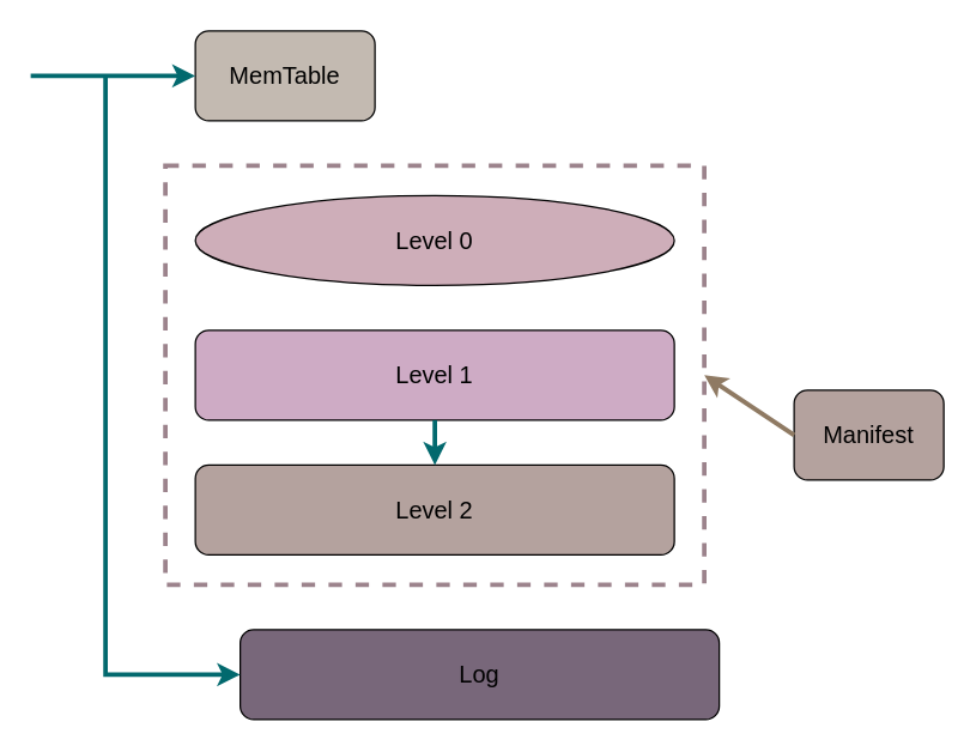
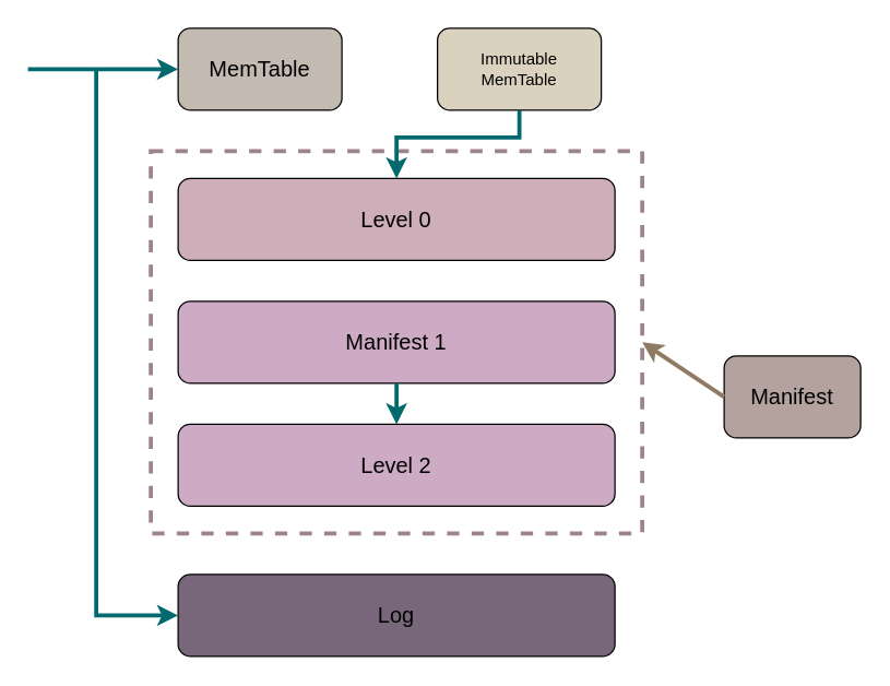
  <mxCell id="0" />
  <mxCell id="1" parent="0" />
  <mxCell id="2" value="" style="rounded=0;whiteSpace=wrap;html=1;fontSize=16;fillColor=none;strokeWidth=3;dashed=1;strokeColor=#9C838C;" vertex="1" parent="1"><mxGeometry x="110" y="110" width="360" height="280" as="geometry" /></mxCell>
  <mxCell id="3" value="&lt;font style=&quot;font-size: 16px;&quot;&gt;MemTable&lt;/font&gt;" style="rounded=1;whiteSpace=wrap;html=1;fillColor=#C3BAB1;" vertex="1" parent="1"><mxGeometry x="130" y="20" width="120" height="60" as="geometry" /></mxCell>
- <mxCell id="5" value="Level 0" style="ellipse;whiteSpace=wrap;html=1;fontSize=16;fillColor=#CEAEB9;" vertex="1" parent="1"><mxGeometry x="130" y="130" width="320" height="60" as="geometry" /></mxCell>
- <mxCell id="6" value="Level 1" style="rounded=1;whiteSpace=wrap;html=1;fontSize=16;fillColor=#CEABC5;" vertex="1" parent="1"><mxGeometry x="130" y="220" width="320" height="60" as="geometry" /></mxCell>
- <mxCell id="7" value="Level 2" style="rounded=1;whiteSpace=wrap;html=1;fontSize=16;fillColor=#b4a29e;" vertex="1" parent="1"><mxGeometry x="130" y="310" width="320" height="60" as="geometry" /></mxCell>
+ <mxCell id="4" value="Immutable &lt;br&gt;MemTable" style="rounded=1;whiteSpace=wrap;html=1;fillColor=#DAD1BE;" vertex="1" parent="1"><mxGeometry x="320" y="20" width="120" height="60" as="geometry" /></mxCell>
+ <mxCell id="5" value="Level 0" style="rounded=1;whiteSpace=wrap;html=1;fontSize=16;fillColor=#CEAEB9;" vertex="1" parent="1"><mxGeometry x="130" y="130" width="320" height="60" as="geometry" /></mxCell>
+ <mxCell id="6" value="Manifest 1" style="rounded=1;whiteSpace=wrap;html=1;fontSize=16;fillColor=#CEABC5;" vertex="1" parent="1"><mxGeometry x="130" y="220" width="320" height="60" as="geometry" /></mxCell>
+ <mxCell id="7" value="Level 2" style="rounded=1;whiteSpace=wrap;html=1;fontSize=16;fillColor=#CEABC5;" vertex="1" parent="1"><mxGeometry x="130" y="310" width="320" height="60" as="geometry" /></mxCell>
  <mxCell id="8" value="Manifest" style="rounded=1;whiteSpace=wrap;html=1;fontSize=16;fillColor=#B4A29E;" vertex="1" parent="1"><mxGeometry x="530" y="260" width="100" height="60" as="geometry" /></mxCell>
- <mxCell id="9" value="Log" style="rounded=1;whiteSpace=wrap;html=1;fontSize=16;fillColor=#78677A;" vertex="1" parent="1"><mxGeometry x="160" y="420" width="320" height="60" as="geometry" /></mxCell>
+ <mxCell id="9" value="Log" style="rounded=1;whiteSpace=wrap;html=1;fontSize=16;fillColor=#78677A;" vertex="1" parent="1"><mxGeometry x="130" y="420" width="320" height="60" as="geometry" /></mxCell>
  <mxCell id="10" value="" style="endArrow=classic;html=1;fontSize=16;strokeWidth=3;strokeColor=#02696E;entryX=0;entryY=0.5;entryDx=0;entryDy=0;" edge="1" parent="1" target="3"><mxGeometry width="50" height="50" relative="1" as="geometry"><mxPoint x="20" y="50" as="sourcePoint" /><mxPoint x="90" y="40" as="targetPoint" /></mxGeometry></mxCell>
+ <mxCell id="11" value="" style="endArrow=classic;html=1;fontSize=16;strokeWidth=3;strokeColor=#02696E;entryX=0.5;entryY=0;entryDx=0;entryDy=0;exitX=0.5;exitY=1;exitDx=0;exitDy=0;edgeStyle=elbowEdgeStyle;elbow=vertical;rounded=0;" edge="1" parent="1" source="4" target="5"><mxGeometry width="50" height="50" relative="1" as="geometry"><mxPoint x="260" y="70" as="sourcePoint" /><mxPoint x="330" y="70" as="targetPoint" /><Array as="points"><mxPoint x="340" y="100" /></Array></mxGeometry></mxCell>
  <mxCell id="12" value="" style="endArrow=classic;html=1;fontSize=16;strokeWidth=3;strokeColor=#02696E;entryX=0.5;entryY=0;entryDx=0;entryDy=0;exitX=0.5;exitY=1;exitDx=0;exitDy=0;" edge="1" parent="1" source="6" target="7"><mxGeometry width="50" height="50" relative="1" as="geometry"><mxPoint x="300" y="200" as="sourcePoint" /><mxPoint x="300" y="230" as="targetPoint" /><Array as="points" /></mxGeometry></mxCell>
  <mxCell id="13" value="" style="endArrow=classic;html=1;fontSize=16;strokeWidth=3;strokeColor=#02696E;entryX=0;entryY=0.5;entryDx=0;entryDy=0;edgeStyle=orthogonalEdgeStyle;rounded=0;" edge="1" parent="1" target="9"><mxGeometry width="50" height="50" relative="1" as="geometry"><mxPoint x="70" y="50" as="sourcePoint" /><mxPoint x="70" y="290" as="targetPoint" /><Array as="points"><mxPoint x="70" y="450" /></Array></mxGeometry></mxCell>
  <mxCell id="14" value="" style="endArrow=classic;html=1;rounded=0;strokeColor=#8F7A63;strokeWidth=3;fontSize=16;fontColor=#1A1A1A;elbow=vertical;entryX=1;entryY=0.5;entryDx=0;entryDy=0;exitX=0;exitY=0.5;exitDx=0;exitDy=0;" edge="1" parent="1" source="8" target="2"><mxGeometry width="50" height="50" relative="1" as="geometry"><mxPoint x="550" y="240" as="sourcePoint" /><mxPoint x="600" y="190" as="targetPoint" /></mxGeometry></mxCell>
